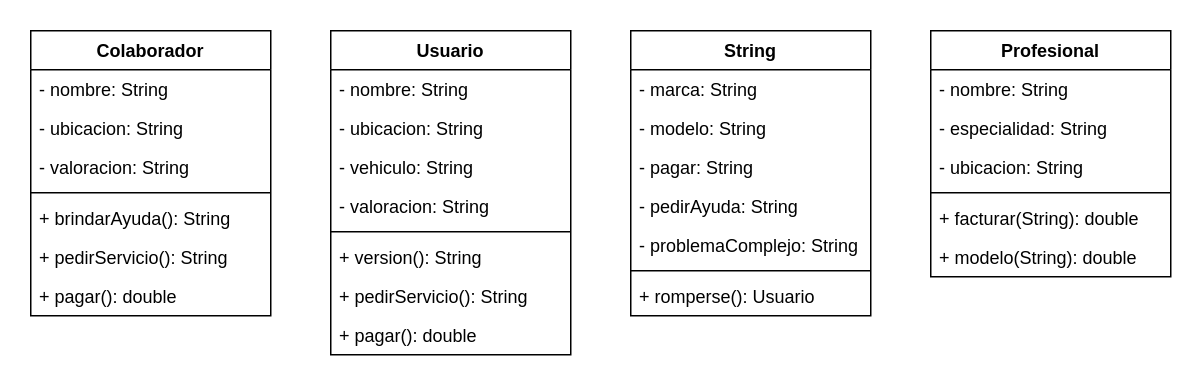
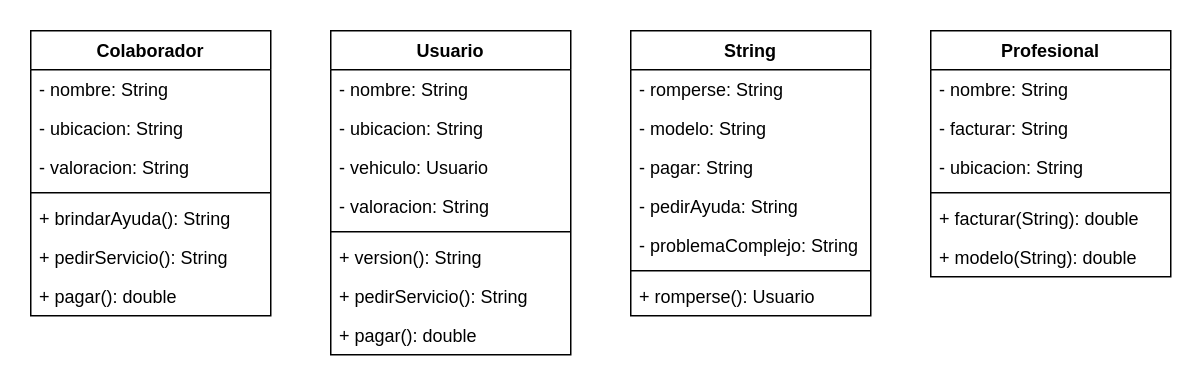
  <mxCell id="0" />
  <mxCell id="1" parent="0" />
  <mxCell id="2" value="Usuario" style="swimlane;fontStyle=1;align=center;verticalAlign=top;childLayout=stackLayout;horizontal=1;startSize=26;horizontalStack=0;resizeParent=1;resizeParentMax=0;resizeLast=0;collapsible=1;marginBottom=0;" vertex="1" parent="1"><mxGeometry x="220" y="20" width="160" height="216" as="geometry" /></mxCell>
  <mxCell id="3" value="- nombre: String" style="text;strokeColor=none;fillColor=none;align=left;verticalAlign=top;spacingLeft=4;spacingRight=4;overflow=hidden;rotatable=0;points=[[0,0.5],[1,0.5]];portConstraint=eastwest;" vertex="1" parent="2"><mxGeometry y="26" width="160" height="26" as="geometry" /></mxCell>
  <mxCell id="4" value="- ubicacion: String" style="text;strokeColor=none;fillColor=none;align=left;verticalAlign=top;spacingLeft=4;spacingRight=4;overflow=hidden;rotatable=0;points=[[0,0.5],[1,0.5]];portConstraint=eastwest;" vertex="1" parent="2"><mxGeometry y="52" width="160" height="26" as="geometry" /></mxCell>
- <mxCell id="5" value="- vehiculo: String" style="text;strokeColor=none;fillColor=none;align=left;verticalAlign=top;spacingLeft=4;spacingRight=4;overflow=hidden;rotatable=0;points=[[0,0.5],[1,0.5]];portConstraint=eastwest;" vertex="1" parent="2"><mxGeometry y="78" width="160" height="26" as="geometry" /></mxCell>
+ <mxCell id="5" value="- vehiculo: Usuario" style="text;strokeColor=none;fillColor=none;align=left;verticalAlign=top;spacingLeft=4;spacingRight=4;overflow=hidden;rotatable=0;points=[[0,0.5],[1,0.5]];portConstraint=eastwest;" vertex="1" parent="2"><mxGeometry y="78" width="160" height="26" as="geometry" /></mxCell>
  <mxCell id="6" value="- valoracion: String" style="text;strokeColor=none;fillColor=none;align=left;verticalAlign=top;spacingLeft=4;spacingRight=4;overflow=hidden;rotatable=0;points=[[0,0.5],[1,0.5]];portConstraint=eastwest;" vertex="1" parent="2"><mxGeometry y="104" width="160" height="26" as="geometry" /></mxCell>
  <mxCell id="7" value="" style="line;strokeWidth=1;fillColor=none;align=left;verticalAlign=middle;spacingTop=-1;spacingLeft=3;spacingRight=3;rotatable=0;labelPosition=right;points=[];portConstraint=eastwest;" vertex="1" parent="2"><mxGeometry y="130" width="160" height="8" as="geometry" /></mxCell>
  <mxCell id="8" value="+ version(): String" style="text;strokeColor=none;fillColor=none;align=left;verticalAlign=top;spacingLeft=4;spacingRight=4;overflow=hidden;rotatable=0;points=[[0,0.5],[1,0.5]];portConstraint=eastwest;" vertex="1" parent="2"><mxGeometry y="138" width="160" height="26" as="geometry" /></mxCell>
  <mxCell id="9" value="+ pedirServicio(): String" style="text;strokeColor=none;fillColor=none;align=left;verticalAlign=top;spacingLeft=4;spacingRight=4;overflow=hidden;rotatable=0;points=[[0,0.5],[1,0.5]];portConstraint=eastwest;" vertex="1" parent="2"><mxGeometry y="164" width="160" height="26" as="geometry" /></mxCell>
  <mxCell id="10" value="+ pagar(): double&#10;" style="text;strokeColor=none;fillColor=none;align=left;verticalAlign=top;spacingLeft=4;spacingRight=4;overflow=hidden;rotatable=0;points=[[0,0.5],[1,0.5]];portConstraint=eastwest;" vertex="1" parent="2"><mxGeometry y="190" width="160" height="26" as="geometry" /></mxCell>
  <mxCell id="11" value="String" style="swimlane;fontStyle=1;align=center;verticalAlign=top;childLayout=stackLayout;horizontal=1;startSize=26;horizontalStack=0;resizeParent=1;resizeParentMax=0;resizeLast=0;collapsible=1;marginBottom=0;" vertex="1" parent="1"><mxGeometry x="420" y="20" width="160" height="190" as="geometry" /></mxCell>
- <mxCell id="12" value="- marca: String" style="text;strokeColor=none;fillColor=none;align=left;verticalAlign=top;spacingLeft=4;spacingRight=4;overflow=hidden;rotatable=0;points=[[0,0.5],[1,0.5]];portConstraint=eastwest;" vertex="1" parent="11"><mxGeometry y="26" width="160" height="26" as="geometry" /></mxCell>
+ <mxCell id="12" value="- romperse: String" style="text;strokeColor=none;fillColor=none;align=left;verticalAlign=top;spacingLeft=4;spacingRight=4;overflow=hidden;rotatable=0;points=[[0,0.5],[1,0.5]];portConstraint=eastwest;" vertex="1" parent="11"><mxGeometry y="26" width="160" height="26" as="geometry" /></mxCell>
  <mxCell id="13" value="- modelo: String" style="text;strokeColor=none;fillColor=none;align=left;verticalAlign=top;spacingLeft=4;spacingRight=4;overflow=hidden;rotatable=0;points=[[0,0.5],[1,0.5]];portConstraint=eastwest;" vertex="1" parent="11"><mxGeometry y="52" width="160" height="26" as="geometry" /></mxCell>
  <mxCell id="14" value="- pagar: String" style="text;strokeColor=none;fillColor=none;align=left;verticalAlign=top;spacingLeft=4;spacingRight=4;overflow=hidden;rotatable=0;points=[[0,0.5],[1,0.5]];portConstraint=eastwest;" vertex="1" parent="11"><mxGeometry y="78" width="160" height="26" as="geometry" /></mxCell>
  <mxCell id="15" value="- pedirAyuda: String" style="text;strokeColor=none;fillColor=none;align=left;verticalAlign=top;spacingLeft=4;spacingRight=4;overflow=hidden;rotatable=0;points=[[0,0.5],[1,0.5]];portConstraint=eastwest;" vertex="1" parent="11"><mxGeometry y="104" width="160" height="26" as="geometry" /></mxCell>
  <mxCell id="16" value="- problemaComplejo: String" style="text;strokeColor=none;fillColor=none;align=left;verticalAlign=top;spacingLeft=4;spacingRight=4;overflow=hidden;rotatable=0;points=[[0,0.5],[1,0.5]];portConstraint=eastwest;" vertex="1" parent="11"><mxGeometry y="130" width="160" height="26" as="geometry" /></mxCell>
  <mxCell id="17" value="" style="line;strokeWidth=1;fillColor=none;align=left;verticalAlign=middle;spacingTop=-1;spacingLeft=3;spacingRight=3;rotatable=0;labelPosition=right;points=[];portConstraint=eastwest;" vertex="1" parent="11"><mxGeometry y="156" width="160" height="8" as="geometry" /></mxCell>
  <mxCell id="18" value="+ romperse(): Usuario" style="text;strokeColor=none;fillColor=none;align=left;verticalAlign=top;spacingLeft=4;spacingRight=4;overflow=hidden;rotatable=0;points=[[0,0.5],[1,0.5]];portConstraint=eastwest;" vertex="1" parent="11"><mxGeometry y="164" width="160" height="26" as="geometry" /></mxCell>
  <mxCell id="19" value="Profesional" style="swimlane;fontStyle=1;align=center;verticalAlign=top;childLayout=stackLayout;horizontal=1;startSize=26;horizontalStack=0;resizeParent=1;resizeParentMax=0;resizeLast=0;collapsible=1;marginBottom=0;" vertex="1" parent="1"><mxGeometry x="620" y="20" width="160" height="164" as="geometry" /></mxCell>
  <mxCell id="20" value="- nombre: String" style="text;strokeColor=none;fillColor=none;align=left;verticalAlign=top;spacingLeft=4;spacingRight=4;overflow=hidden;rotatable=0;points=[[0,0.5],[1,0.5]];portConstraint=eastwest;" vertex="1" parent="19"><mxGeometry y="26" width="160" height="26" as="geometry" /></mxCell>
- <mxCell id="21" value="- especialidad: String" style="text;strokeColor=none;fillColor=none;align=left;verticalAlign=top;spacingLeft=4;spacingRight=4;overflow=hidden;rotatable=0;points=[[0,0.5],[1,0.5]];portConstraint=eastwest;" vertex="1" parent="19"><mxGeometry y="52" width="160" height="26" as="geometry" /></mxCell>
+ <mxCell id="21" value="- facturar: String" style="text;strokeColor=none;fillColor=none;align=left;verticalAlign=top;spacingLeft=4;spacingRight=4;overflow=hidden;rotatable=0;points=[[0,0.5],[1,0.5]];portConstraint=eastwest;" vertex="1" parent="19"><mxGeometry y="52" width="160" height="26" as="geometry" /></mxCell>
  <mxCell id="22" value="- ubicacion: String" style="text;strokeColor=none;fillColor=none;align=left;verticalAlign=top;spacingLeft=4;spacingRight=4;overflow=hidden;rotatable=0;points=[[0,0.5],[1,0.5]];portConstraint=eastwest;" vertex="1" parent="19"><mxGeometry y="78" width="160" height="26" as="geometry" /></mxCell>
  <mxCell id="23" value="" style="line;strokeWidth=1;fillColor=none;align=left;verticalAlign=middle;spacingTop=-1;spacingLeft=3;spacingRight=3;rotatable=0;labelPosition=right;points=[];portConstraint=eastwest;" vertex="1" parent="19"><mxGeometry y="104" width="160" height="8" as="geometry" /></mxCell>
  <mxCell id="24" value="+ facturar(String): double" style="text;strokeColor=none;fillColor=none;align=left;verticalAlign=top;spacingLeft=4;spacingRight=4;overflow=hidden;rotatable=0;points=[[0,0.5],[1,0.5]];portConstraint=eastwest;" vertex="1" parent="19"><mxGeometry y="112" width="160" height="26" as="geometry" /></mxCell>
  <mxCell id="25" value="+ modelo(String): double" style="text;strokeColor=none;fillColor=none;align=left;verticalAlign=top;spacingLeft=4;spacingRight=4;overflow=hidden;rotatable=0;points=[[0,0.5],[1,0.5]];portConstraint=eastwest;" vertex="1" parent="19"><mxGeometry y="138" width="160" height="26" as="geometry" /></mxCell>
  <mxCell id="26" value="Colaborador" style="swimlane;fontStyle=1;align=center;verticalAlign=top;childLayout=stackLayout;horizontal=1;startSize=26;horizontalStack=0;resizeParent=1;resizeParentMax=0;resizeLast=0;collapsible=1;marginBottom=0;" vertex="1" parent="1"><mxGeometry x="20" y="20" width="160" height="190" as="geometry" /></mxCell>
  <mxCell id="27" value="- nombre: String" style="text;strokeColor=none;fillColor=none;align=left;verticalAlign=top;spacingLeft=4;spacingRight=4;overflow=hidden;rotatable=0;points=[[0,0.5],[1,0.5]];portConstraint=eastwest;" vertex="1" parent="26"><mxGeometry y="26" width="160" height="26" as="geometry" /></mxCell>
  <mxCell id="28" value="- ubicacion: String" style="text;strokeColor=none;fillColor=none;align=left;verticalAlign=top;spacingLeft=4;spacingRight=4;overflow=hidden;rotatable=0;points=[[0,0.5],[1,0.5]];portConstraint=eastwest;" vertex="1" parent="26"><mxGeometry y="52" width="160" height="26" as="geometry" /></mxCell>
  <mxCell id="29" value="- valoracion: String" style="text;strokeColor=none;fillColor=none;align=left;verticalAlign=top;spacingLeft=4;spacingRight=4;overflow=hidden;rotatable=0;points=[[0,0.5],[1,0.5]];portConstraint=eastwest;" vertex="1" parent="26"><mxGeometry y="78" width="160" height="26" as="geometry" /></mxCell>
  <mxCell id="30" value="" style="line;strokeWidth=1;fillColor=none;align=left;verticalAlign=middle;spacingTop=-1;spacingLeft=3;spacingRight=3;rotatable=0;labelPosition=right;points=[];portConstraint=eastwest;" vertex="1" parent="26"><mxGeometry y="104" width="160" height="8" as="geometry" /></mxCell>
  <mxCell id="31" value="+ brindarAyuda(): String" style="text;strokeColor=none;fillColor=none;align=left;verticalAlign=top;spacingLeft=4;spacingRight=4;overflow=hidden;rotatable=0;points=[[0,0.5],[1,0.5]];portConstraint=eastwest;" vertex="1" parent="26"><mxGeometry y="112" width="160" height="26" as="geometry" /></mxCell>
  <mxCell id="32" value="+ pedirServicio(): String" style="text;strokeColor=none;fillColor=none;align=left;verticalAlign=top;spacingLeft=4;spacingRight=4;overflow=hidden;rotatable=0;points=[[0,0.5],[1,0.5]];portConstraint=eastwest;" vertex="1" parent="26"><mxGeometry y="138" width="160" height="26" as="geometry" /></mxCell>
  <mxCell id="33" value="+ pagar(): double&#10;" style="text;strokeColor=none;fillColor=none;align=left;verticalAlign=top;spacingLeft=4;spacingRight=4;overflow=hidden;rotatable=0;points=[[0,0.5],[1,0.5]];portConstraint=eastwest;" vertex="1" parent="26"><mxGeometry y="164" width="160" height="26" as="geometry" /></mxCell>
